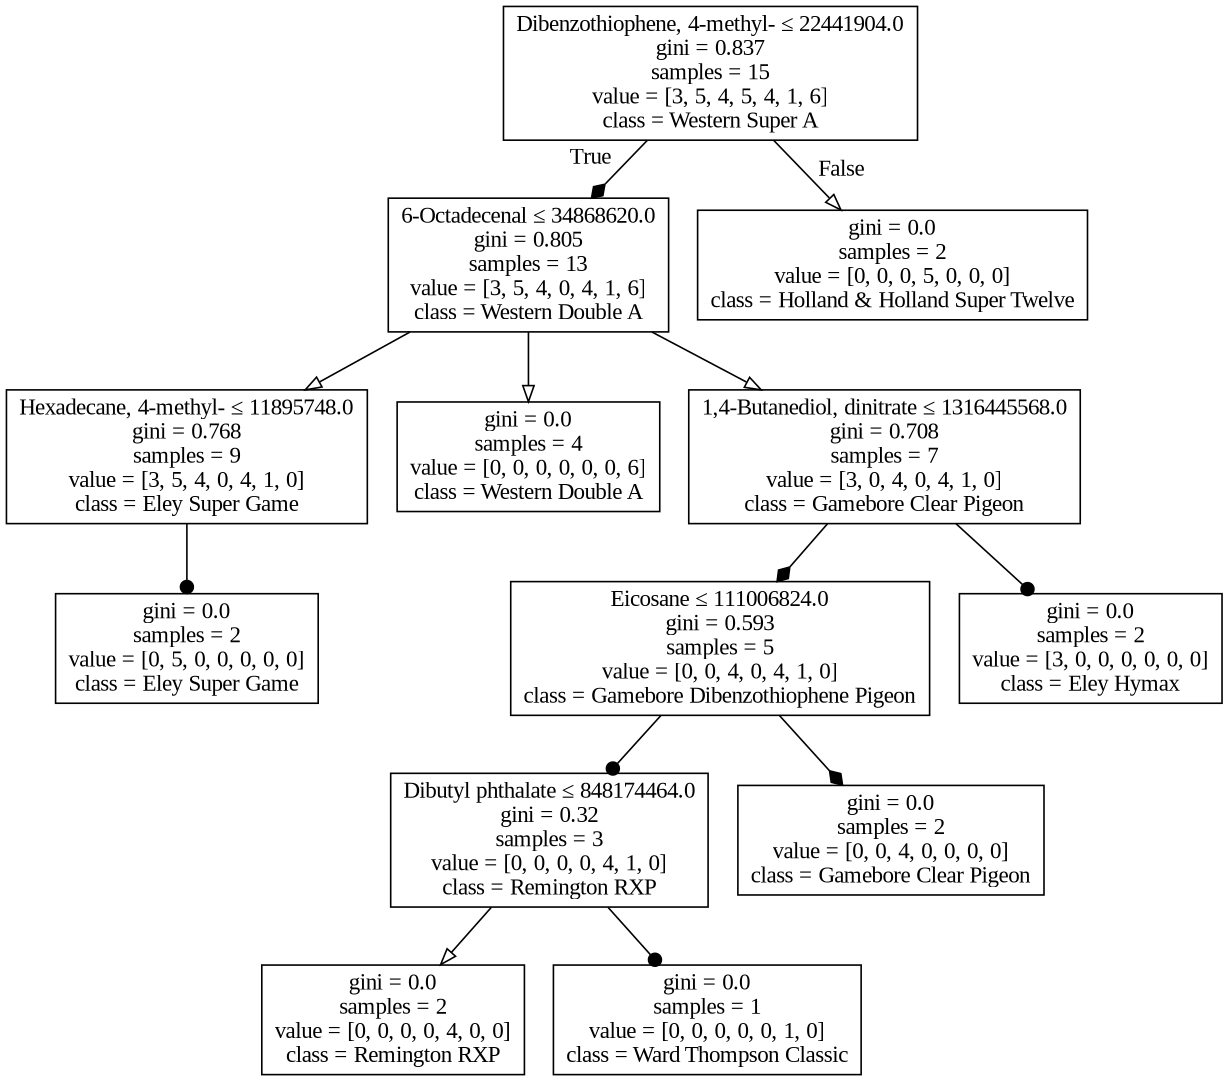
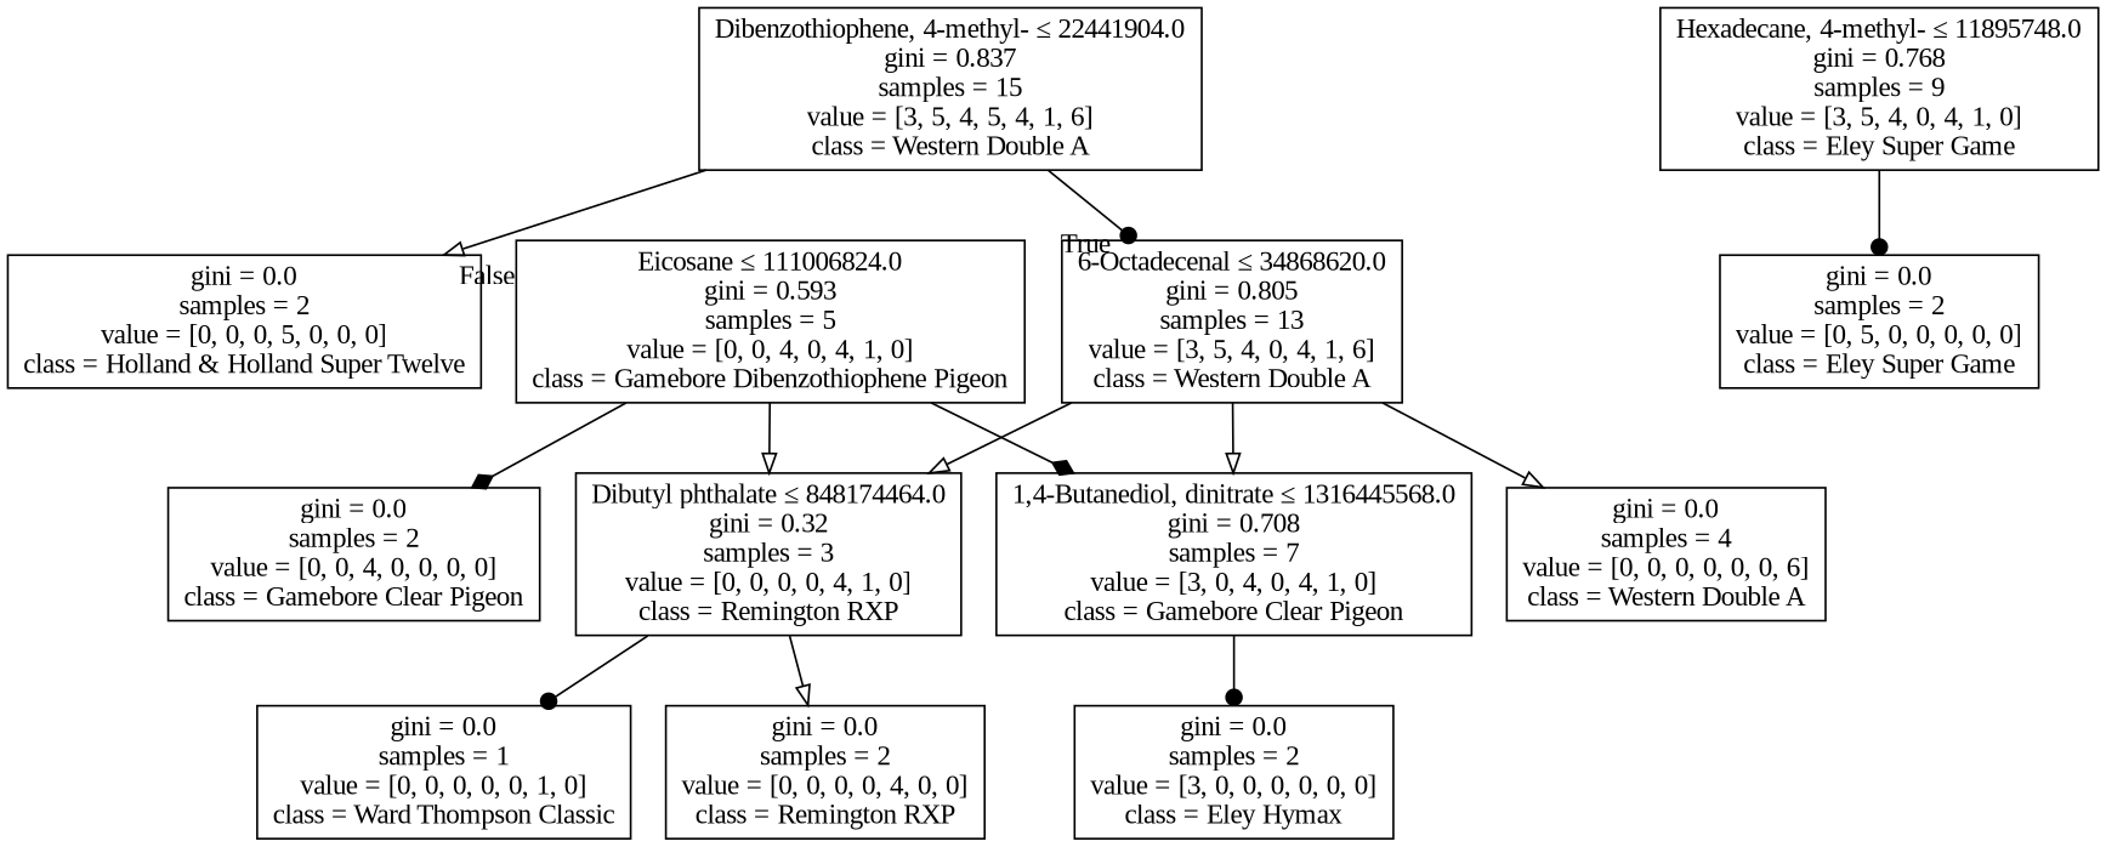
  digraph {
    fontname="Liberation Serif"
    node [fontname="Liberation Serif" shape=box]
    edge [arrowhead=onormal fontname="Liberation Serif"]
-   n1 [label=<Dibenzothiophene, 4-methyl- &le; 22441904.0<br/>gini = 0.837<br/>samples = 15<br/>value = [3, 5, 4, 5, 4, 1, 6]<br/>class = Western Super A>]
+   n1 [label=<Dibenzothiophene, 4-methyl- &le; 22441904.0<br/>gini = 0.837<br/>samples = 15<br/>value = [3, 5, 4, 5, 4, 1, 6]<br/>class = Western Double A>]
    n2 [label=<6-Octadecenal &le; 34868620.0<br/>gini = 0.805<br/>samples = 13<br/>value = [3, 5, 4, 0, 4, 1, 6]<br/>class = Western Double A>]
    n3 [label=<gini = 0.0<br/>samples = 2<br/>value = [0, 0, 0, 5, 0, 0, 0]<br/>class = Holland &amp; Holland Super Twelve>]
    n4 [label=<Hexadecane, 4-methyl- &le; 11895748.0<br/>gini = 0.768<br/>samples = 9<br/>value = [3, 5, 4, 0, 4, 1, 0]<br/>class = Eley Super Game>]
    n5 [label=<gini = 0.0<br/>samples = 4<br/>value = [0, 0, 0, 0, 0, 0, 6]<br/>class = Western Double A>]
    n6 [label=<1,4-Butanediol, dinitrate &le; 1316445568.0<br/>gini = 0.708<br/>samples = 7<br/>value = [3, 0, 4, 0, 4, 1, 0]<br/>class = Gamebore Clear Pigeon>]
    n7 [label=<gini = 0.0<br/>samples = 2<br/>value = [0, 5, 0, 0, 0, 0, 0]<br/>class = Eley Super Game>]
    n8 [label=<Eicosane &le; 111006824.0<br/>gini = 0.593<br/>samples = 5<br/>value = [0, 0, 4, 0, 4, 1, 0]<br/>class = Gamebore Dibenzothiophene Pigeon>]
    n9 [label=<gini = 0.0<br/>samples = 2<br/>value = [3, 0, 0, 0, 0, 0, 0]<br/>class = Eley Hymax>]
    n10 [label=<Dibutyl phthalate &le; 848174464.0<br/>gini = 0.32<br/>samples = 3<br/>value = [0, 0, 0, 0, 4, 1, 0]<br/>class = Remington RXP>]
    n11 [label=<gini = 0.0<br/>samples = 2<br/>value = [0, 0, 4, 0, 0, 0, 0]<br/>class = Gamebore Clear Pigeon>]
    n12 [label=<gini = 0.0<br/>samples = 2<br/>value = [0, 0, 0, 0, 4, 0, 0]<br/>class = Remington RXP>]
    n13 [label=<gini = 0.0<br/>samples = 1<br/>value = [0, 0, 0, 0, 0, 1, 0]<br/>class = Ward Thompson Classic>]
-   n1 -> n2 [arrowhead=diamond headlabel=True labelangle=45 labeldistance=2.5]
+   n1 -> n2 [arrowhead=dot headlabel=True labelangle=45 labeldistance=2.5]
    n1 -> n3 [headlabel=False labelangle=-45 labeldistance=2.5]
-   n2 -> n4
+   n2 -> n10
    n2 -> n5
    n2 -> n6
    n4 -> n7 [arrowhead=dot]
-   n6 -> n8 [arrowhead=diamond]
+   n8 -> n6 [arrowhead=diamond]
    n6 -> n9 [arrowhead=dot]
-   n8 -> n10 [arrowhead=dot]
+   n8 -> n10
    n8 -> n11 [arrowhead=diamond]
    n10 -> n12
    n10 -> n13 [arrowhead=dot]
  }
